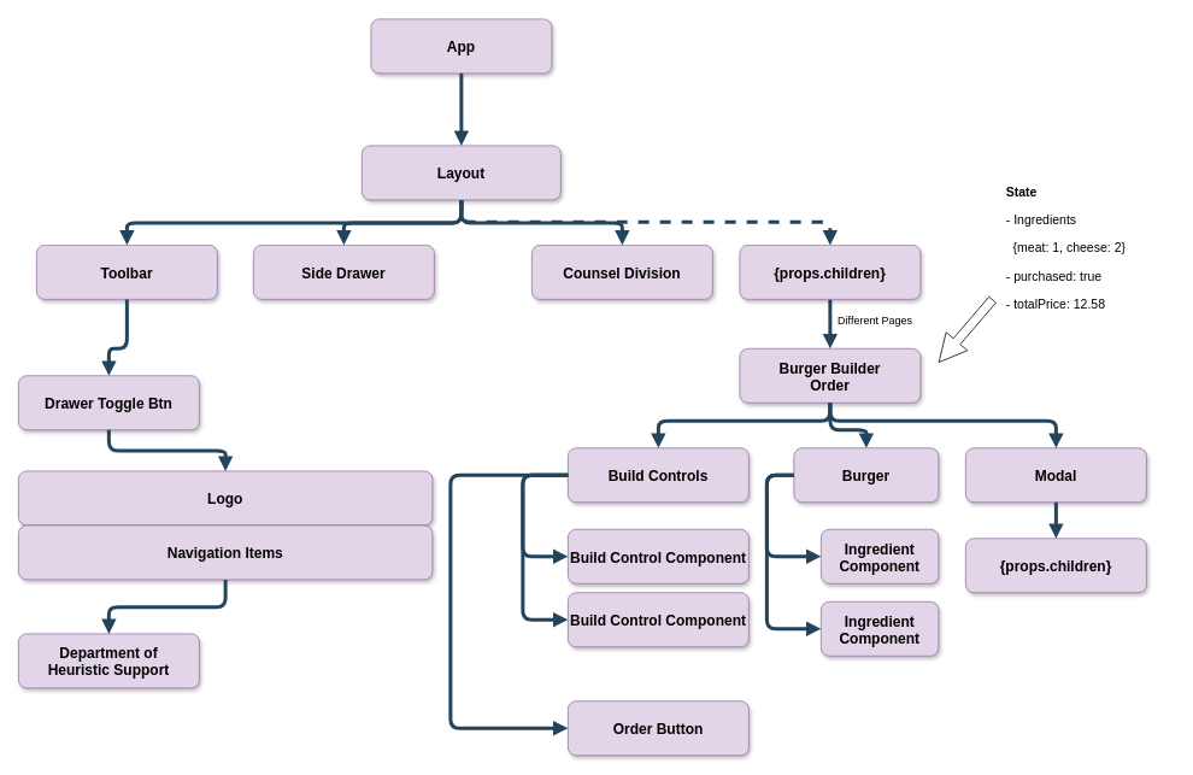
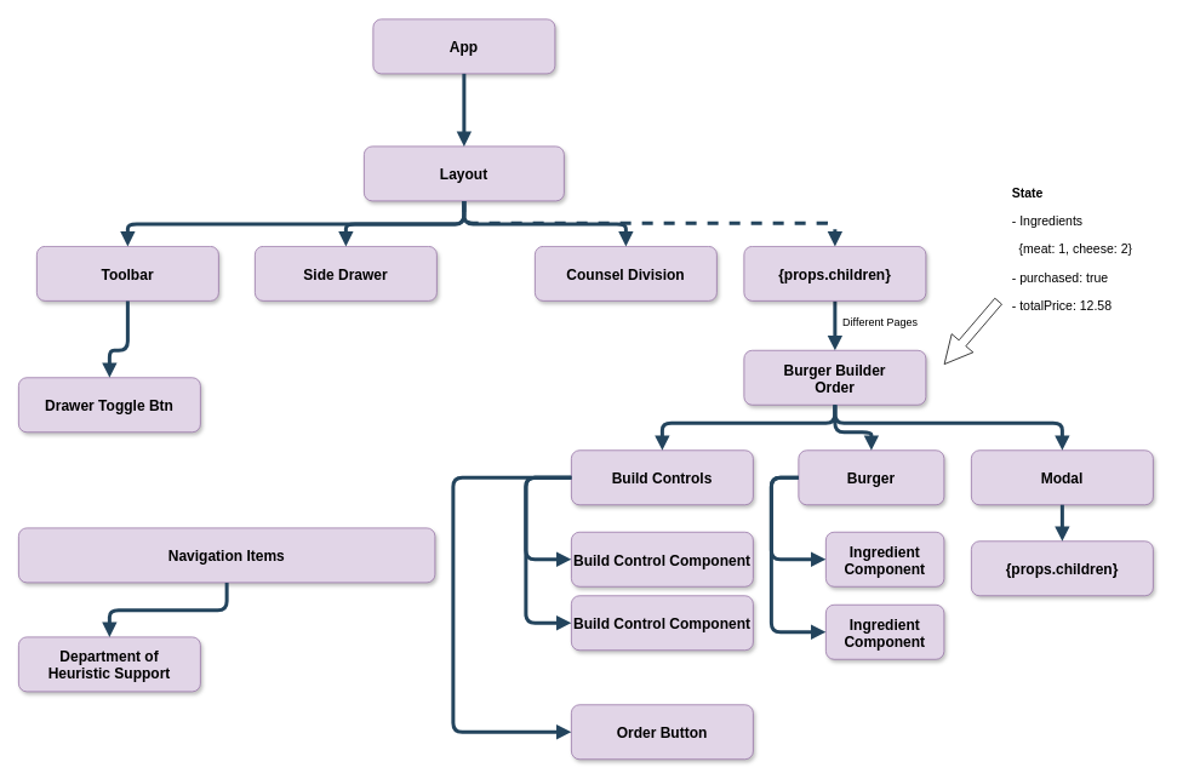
  <mxCell id="0" />
  <mxCell id="1" parent="0" />
  <mxCell id="2" value="App" style="rounded=1;fillColor=#e1d5e7;strokeColor=#9673a6;shadow=1;fontStyle=1;fontSize=16;" parent="1" vertex="1"><mxGeometry x="410" y="20.5" width="200" height="60" as="geometry" /></mxCell>
  <mxCell id="3" value="Layout" style="rounded=1;fillColor=#e1d5e7;strokeColor=#9673a6;shadow=1;fontStyle=1;fontSize=16;" parent="1" vertex="1"><mxGeometry x="400" y="160.5" width="220" height="60" as="geometry" /></mxCell>
  <mxCell id="4" value="Toolbar" style="rounded=1;fillColor=#e1d5e7;strokeColor=#9673a6;shadow=1;fontStyle=1;fontSize=16;" parent="1" vertex="1"><mxGeometry x="40" y="270.5" width="200" height="60" as="geometry" /></mxCell>
  <mxCell id="5" value="Side Drawer" style="rounded=1;fillColor=#e1d5e7;strokeColor=#9673a6;shadow=1;fontStyle=1;fontSize=16;" parent="1" vertex="1"><mxGeometry x="280" y="270.5" width="200" height="60" as="geometry" /></mxCell>
  <mxCell id="6" value="Counsel Division" style="rounded=1;fillColor=#e1d5e7;strokeColor=#9673a6;shadow=1;fontStyle=1;fontSize=16;" parent="1" vertex="1"><mxGeometry x="588" y="270.5" width="200" height="60" as="geometry" /></mxCell>
  <mxCell id="7" value="Drawer Toggle Btn" style="rounded=1;fillColor=#e1d5e7;strokeColor=#9673a6;shadow=1;fontStyle=1;fontSize=16;" parent="1" vertex="1"><mxGeometry x="20" y="415" width="200" height="60" as="geometry" /></mxCell>
- <mxCell id="8" value="Logo" style="rounded=1;fillColor=#e1d5e7;strokeColor=#9673a6;shadow=1;fontStyle=1;fontSize=16;" parent="1" vertex="1"><mxGeometry x="20" y="520.5" width="458" height="60" as="geometry" /></mxCell>
  <mxCell id="9" value="Navigation Items" style="rounded=1;fillColor=#e1d5e7;strokeColor=#9673a6;shadow=1;fontStyle=1;fontSize=16;" parent="1" vertex="1"><mxGeometry x="20" y="580.5" width="458" height="60" as="geometry" /></mxCell>
  <mxCell id="10" value="Department of &#10;Heuristic Support" style="rounded=1;fillColor=#e1d5e7;strokeColor=#9673a6;shadow=1;fontStyle=1;fontSize=16;" parent="1" vertex="1"><mxGeometry x="20" y="700.5" width="200" height="60" as="geometry" /></mxCell>
  <mxCell id="11" value="Burger Builder&#10;Order" style="rounded=1;fillColor=#e1d5e7;strokeColor=#9673a6;shadow=1;fontStyle=1;fontSize=16;" parent="1" vertex="1"><mxGeometry x="818" y="385" width="200" height="60" as="geometry" /></mxCell>
  <mxCell id="12" value="" style="edgeStyle=elbowEdgeStyle;elbow=vertical;strokeWidth=4;endArrow=block;endFill=1;fontStyle=1;strokeColor=#23445D;" parent="1" source="2" target="3" edge="1"><mxGeometry x="22" y="165.5" width="100" height="100" as="geometry"><mxPoint x="-240" y="80.5" as="sourcePoint" /><mxPoint x="-140" y="-19.5" as="targetPoint" /></mxGeometry></mxCell>
  <mxCell id="13" value="" style="edgeStyle=elbowEdgeStyle;elbow=vertical;strokeWidth=4;endArrow=block;endFill=1;fontStyle=1;strokeColor=#23445D;" parent="1" source="3" target="5" edge="1"><mxGeometry x="22" y="165.5" width="100" height="100" as="geometry"><mxPoint x="-240" y="80.5" as="sourcePoint" /><mxPoint x="-140" y="-19.5" as="targetPoint" /></mxGeometry></mxCell>
  <mxCell id="14" value="" style="edgeStyle=elbowEdgeStyle;elbow=vertical;strokeWidth=4;endArrow=block;endFill=1;fontStyle=1;strokeColor=#23445D;" parent="1" source="3" target="4" edge="1"><mxGeometry x="22" y="165.5" width="100" height="100" as="geometry"><mxPoint x="-240" y="80.5" as="sourcePoint" /><mxPoint x="-140" y="-19.5" as="targetPoint" /></mxGeometry></mxCell>
  <mxCell id="15" value="" style="edgeStyle=elbowEdgeStyle;elbow=vertical;strokeWidth=4;endArrow=block;endFill=1;fontStyle=1;strokeColor=#23445D;" parent="1" source="3" target="6" edge="1"><mxGeometry x="22" y="165.5" width="100" height="100" as="geometry"><mxPoint x="-240" y="80.5" as="sourcePoint" /><mxPoint x="-140" y="-19.5" as="targetPoint" /></mxGeometry></mxCell>
  <mxCell id="16" value="" style="edgeStyle=elbowEdgeStyle;elbow=vertical;strokeWidth=4;endArrow=block;endFill=1;fontStyle=1;dashed=1;strokeColor=#23445D;entryX=0.5;entryY=0;entryDx=0;entryDy=0;exitX=0.5;exitY=1;exitDx=0;exitDy=0;" parent="1" source="3" target="21" edge="1"><mxGeometry x="22" y="165.5" width="100" height="100" as="geometry"><mxPoint x="508" y="225" as="sourcePoint" /><mxPoint x="1110" y="270.5" as="targetPoint" /><Array as="points"><mxPoint x="798" y="245" /></Array></mxGeometry></mxCell>
  <mxCell id="17" value="" style="edgeStyle=elbowEdgeStyle;elbow=vertical;strokeWidth=4;endArrow=block;endFill=1;fontStyle=1;strokeColor=#23445D;exitX=0.5;exitY=1;exitDx=0;exitDy=0;entryX=0.5;entryY=0;entryDx=0;entryDy=0;" parent="1" source="4" target="7" edge="1"><mxGeometry x="22" y="165.5" width="100" height="100" as="geometry"><mxPoint x="258" y="345" as="sourcePoint" /><mxPoint x="120" y="435" as="targetPoint" /><Array as="points"><mxPoint x="158" y="385" /></Array></mxGeometry></mxCell>
- <mxCell id="18" value="" style="edgeStyle=elbowEdgeStyle;elbow=vertical;strokeWidth=4;endArrow=block;endFill=1;fontStyle=1;strokeColor=#23445D;" parent="1" source="7" target="8" edge="1"><mxGeometry x="62" y="165.5" width="100" height="100" as="geometry"><mxPoint x="-200" y="80.5" as="sourcePoint" /><mxPoint x="-100" y="-19.5" as="targetPoint" /></mxGeometry></mxCell>
  <mxCell id="19" value="" style="edgeStyle=elbowEdgeStyle;elbow=vertical;strokeWidth=4;endArrow=block;endFill=1;fontStyle=1;strokeColor=#23445D;" parent="1" source="9" target="10" edge="1"><mxGeometry x="62" y="185.5" width="100" height="100" as="geometry"><mxPoint x="-200" y="100.5" as="sourcePoint" /><mxPoint x="-100" y="0.5" as="targetPoint" /></mxGeometry></mxCell>
  <mxCell id="20" value="" style="edgeStyle=elbowEdgeStyle;elbow=vertical;strokeWidth=4;endArrow=block;endFill=1;fontStyle=1;strokeColor=#23445D;exitX=0.5;exitY=1;exitDx=0;exitDy=0;" parent="1" source="21" target="11" edge="1"><mxGeometry x="62" y="195.5" width="100" height="100" as="geometry"><mxPoint x="908" y="445" as="sourcePoint" /><mxPoint x="-100" y="10.5" as="targetPoint" /></mxGeometry></mxCell>
  <mxCell id="21" value="{props.children}" style="rounded=1;fillColor=#e1d5e7;strokeColor=#9673a6;shadow=1;fontStyle=1;fontSize=16;" vertex="1" parent="1"><mxGeometry x="818" y="270.5" width="200" height="60" as="geometry" /></mxCell>
  <mxCell id="22" value="Different Pages" style="text;html=1;strokeColor=none;fillColor=none;align=center;verticalAlign=middle;whiteSpace=wrap;rounded=0;" vertex="1" parent="1"><mxGeometry x="918" y="345" width="100" height="20" as="geometry" /></mxCell>
  <mxCell id="23" value="Build Controls" style="rounded=1;fillColor=#e1d5e7;strokeColor=#9673a6;shadow=1;fontStyle=1;fontSize=16;" vertex="1" parent="1"><mxGeometry x="628" y="495" width="200" height="60" as="geometry" /></mxCell>
  <mxCell id="24" value="Burger" style="rounded=1;fillColor=#e1d5e7;strokeColor=#9673a6;shadow=1;fontStyle=1;fontSize=16;" vertex="1" parent="1"><mxGeometry x="878" y="495" width="160" height="60" as="geometry" /></mxCell>
  <mxCell id="25" value="Modal" style="rounded=1;fillColor=#e1d5e7;strokeColor=#9673a6;shadow=1;fontStyle=1;fontSize=16;" vertex="1" parent="1"><mxGeometry x="1068" y="495" width="200" height="60" as="geometry" /></mxCell>
  <mxCell id="26" value="" style="edgeStyle=elbowEdgeStyle;elbow=vertical;strokeWidth=4;endArrow=block;endFill=1;fontStyle=1;strokeColor=#23445D;exitX=0.5;exitY=1;exitDx=0;exitDy=0;entryX=0.5;entryY=0;entryDx=0;entryDy=0;" edge="1" parent="1" source="11" target="23"><mxGeometry x="276.5" y="240" width="100" height="100" as="geometry"><mxPoint x="584.5" y="395" as="sourcePoint" /><mxPoint x="568" y="585" as="targetPoint" /><Array as="points"><mxPoint x="748" y="465" /></Array></mxGeometry></mxCell>
  <mxCell id="27" value="" style="edgeStyle=elbowEdgeStyle;elbow=vertical;strokeWidth=4;endArrow=block;endFill=1;fontStyle=1;strokeColor=#23445D;entryX=0.5;entryY=0;entryDx=0;entryDy=0;" edge="1" parent="1" target="24"><mxGeometry x="286.5" y="250" width="100" height="100" as="geometry"><mxPoint x="918" y="445" as="sourcePoint" /><mxPoint x="738" y="505" as="targetPoint" /><Array as="points"><mxPoint x="758" y="475" /></Array></mxGeometry></mxCell>
  <mxCell id="28" value="" style="edgeStyle=elbowEdgeStyle;elbow=vertical;strokeWidth=4;endArrow=block;endFill=1;fontStyle=1;strokeColor=#23445D;exitX=0.5;exitY=1;exitDx=0;exitDy=0;entryX=0.5;entryY=0;entryDx=0;entryDy=0;" edge="1" parent="1" source="11" target="25"><mxGeometry x="286.5" y="250" width="100" height="100" as="geometry"><mxPoint x="928" y="455" as="sourcePoint" /><mxPoint x="738" y="505" as="targetPoint" /><Array as="points"><mxPoint x="1038" y="465" /></Array></mxGeometry></mxCell>
  <mxCell id="29" value="Build Control Component" style="rounded=1;fillColor=#e1d5e7;strokeColor=#9673a6;shadow=1;fontStyle=1;fontSize=16;" vertex="1" parent="1"><mxGeometry x="628" y="585" width="200" height="60" as="geometry" /></mxCell>
  <mxCell id="30" value="Build Control Component" style="rounded=1;fillColor=#e1d5e7;strokeColor=#9673a6;shadow=1;fontStyle=1;fontSize=16;" vertex="1" parent="1"><mxGeometry x="628" y="655" width="200" height="60" as="geometry" /></mxCell>
  <mxCell id="31" value="Order Button" style="rounded=1;fillColor=#e1d5e7;strokeColor=#9673a6;shadow=1;fontStyle=1;fontSize=16;" vertex="1" parent="1"><mxGeometry x="628" y="775" width="200" height="60" as="geometry" /></mxCell>
  <mxCell id="32" value="" style="edgeStyle=elbowEdgeStyle;elbow=vertical;strokeWidth=4;endArrow=block;endFill=1;fontStyle=1;strokeColor=#23445D;exitX=0;exitY=0.5;exitDx=0;exitDy=0;entryX=0;entryY=0.5;entryDx=0;entryDy=0;" edge="1" parent="1" source="23" target="31"><mxGeometry x="-31.5" y="555.5" width="100" height="100" as="geometry"><mxPoint x="610" y="760.5" as="sourcePoint" /><mxPoint x="420" y="810.5" as="targetPoint" /><Array as="points"><mxPoint x="498" y="685" /></Array></mxGeometry></mxCell>
  <mxCell id="33" value="" style="edgeStyle=elbowEdgeStyle;elbow=vertical;strokeWidth=4;endArrow=block;endFill=1;fontStyle=1;strokeColor=#23445D;exitX=0;exitY=0.5;exitDx=0;exitDy=0;entryX=0;entryY=0.5;entryDx=0;entryDy=0;" edge="1" parent="1" source="23" target="29"><mxGeometry x="-21.5" y="565.5" width="100" height="100" as="geometry"><mxPoint x="638" y="535" as="sourcePoint" /><mxPoint x="638" y="845" as="targetPoint" /><Array as="points"><mxPoint x="578" y="575" /></Array></mxGeometry></mxCell>
  <mxCell id="34" value="" style="edgeStyle=elbowEdgeStyle;elbow=vertical;strokeWidth=4;endArrow=block;endFill=1;fontStyle=1;strokeColor=#23445D;exitX=0;exitY=0.5;exitDx=0;exitDy=0;entryX=0;entryY=0.5;entryDx=0;entryDy=0;" edge="1" parent="1" source="23" target="30"><mxGeometry x="-101.5" y="665.5" width="100" height="100" as="geometry"><mxPoint x="548" y="625" as="sourcePoint" /><mxPoint x="548" y="715" as="targetPoint" /><Array as="points"><mxPoint x="578" y="605" /></Array></mxGeometry></mxCell>
  <mxCell id="35" value="Ingredient &#10;Component" style="rounded=1;fillColor=#e1d5e7;strokeColor=#9673a6;shadow=1;fontStyle=1;fontSize=16;" vertex="1" parent="1"><mxGeometry x="908" y="585" width="130" height="60" as="geometry" /></mxCell>
  <mxCell id="36" value="Ingredient &#10;Component" style="rounded=1;fillColor=#e1d5e7;strokeColor=#9673a6;shadow=1;fontStyle=1;fontSize=16;" vertex="1" parent="1"><mxGeometry x="908" y="665" width="130" height="60" as="geometry" /></mxCell>
  <mxCell id="37" value="" style="edgeStyle=elbowEdgeStyle;elbow=vertical;strokeWidth=4;endArrow=block;endFill=1;fontStyle=1;strokeColor=#23445D;exitX=0;exitY=0.5;exitDx=0;exitDy=0;entryX=0;entryY=0.5;entryDx=0;entryDy=0;" edge="1" parent="1" source="24" target="35"><mxGeometry x="-91.5" y="675.5" width="100" height="100" as="geometry"><mxPoint x="638" y="535" as="sourcePoint" /><mxPoint x="638" y="695" as="targetPoint" /><Array as="points"><mxPoint x="848" y="565" /></Array></mxGeometry></mxCell>
  <mxCell id="38" value="" style="edgeStyle=elbowEdgeStyle;elbow=vertical;strokeWidth=4;endArrow=block;endFill=1;fontStyle=1;strokeColor=#23445D;entryX=0;entryY=0.5;entryDx=0;entryDy=0;exitX=0;exitY=0.5;exitDx=0;exitDy=0;" edge="1" parent="1" source="24" target="36"><mxGeometry x="-81.5" y="685.5" width="100" height="100" as="geometry"><mxPoint x="878" y="525" as="sourcePoint" /><mxPoint x="918" y="625" as="targetPoint" /><Array as="points"><mxPoint x="848" y="615" /></Array></mxGeometry></mxCell>
  <mxCell id="39" value="{props.children}" style="rounded=1;fillColor=#e1d5e7;strokeColor=#9673a6;shadow=1;fontStyle=1;fontSize=16;" vertex="1" parent="1"><mxGeometry x="1068" y="595" width="200" height="60" as="geometry" /></mxCell>
  <mxCell id="40" value="" style="edgeStyle=elbowEdgeStyle;elbow=vertical;strokeWidth=4;endArrow=block;endFill=1;fontStyle=1;strokeColor=#23445D;exitX=0.5;exitY=1;exitDx=0;exitDy=0;entryX=0.5;entryY=0;entryDx=0;entryDy=0;" edge="1" parent="1" source="25" target="39"><mxGeometry x="312" y="520" width="100" height="100" as="geometry"><mxPoint x="1168" y="655" as="sourcePoint" /><mxPoint x="1168" y="595" as="targetPoint" /></mxGeometry></mxCell>
  <mxCell id="41" value="&lt;h1 style=&quot;font-size: 14px;&quot;&gt;State&lt;/h1&gt;&lt;p style=&quot;font-size: 14px;&quot;&gt;- Ingredients&lt;/p&gt;&lt;p style=&quot;font-size: 14px;&quot;&gt;&amp;nbsp; {meat: 1, cheese: 2}&lt;/p&gt;&lt;p style=&quot;font-size: 14px;&quot;&gt;- purchased: true&lt;/p&gt;&lt;p style=&quot;font-size: 14px;&quot;&gt;- totalPrice: 12.58&lt;/p&gt;" style="text;html=1;strokeColor=none;fillColor=none;spacing=5;spacingTop=-20;whiteSpace=wrap;overflow=hidden;rounded=0;fontSize=14;" vertex="1" parent="1"><mxGeometry x="1108" y="205" width="190" height="150" as="geometry" /></mxCell>
  <mxCell id="42" value="" style="shape=flexArrow;endArrow=classic;html=1;width=10;endSize=9.817;" edge="1" parent="1"><mxGeometry width="50" height="50" relative="1" as="geometry"><mxPoint x="1098" y="330.5" as="sourcePoint" /><mxPoint x="1038" y="400.5" as="targetPoint" /></mxGeometry></mxCell>
